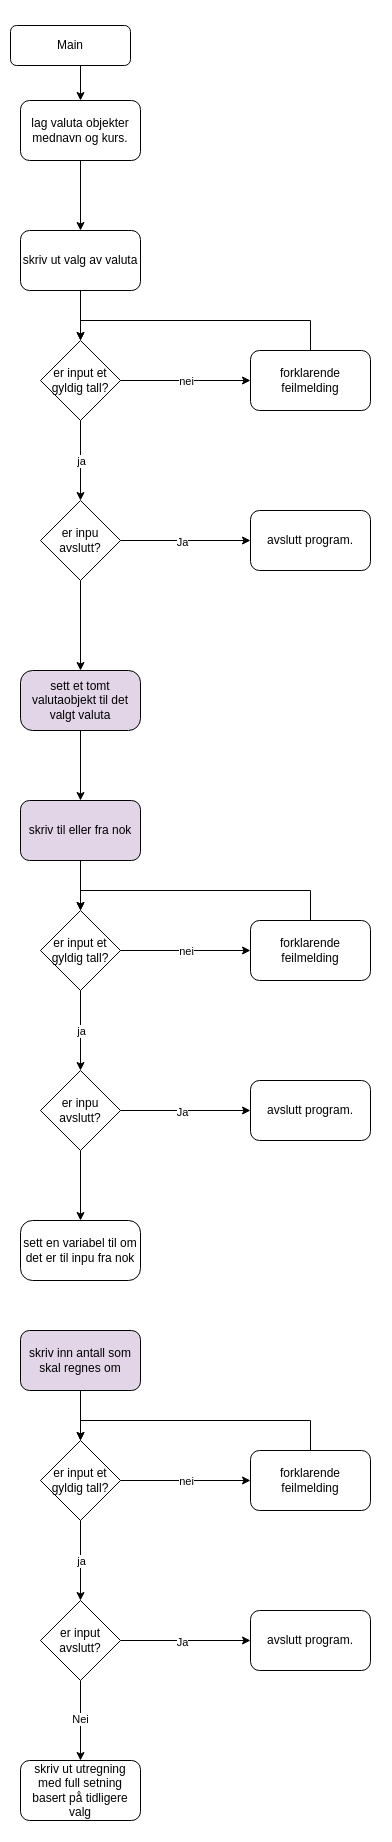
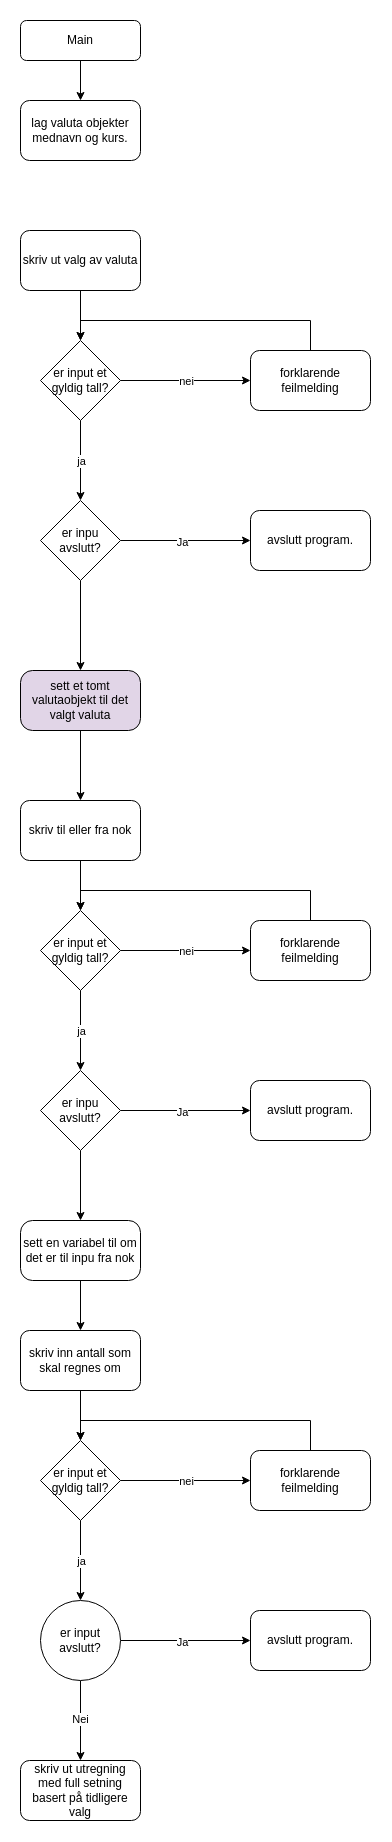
  <mxCell id="0" />
  <mxCell id="1" parent="0" />
  <mxCell id="2" style="edgeStyle=orthogonalEdgeStyle;rounded=0;orthogonalLoop=1;jettySize=auto;html=1;exitX=0.5;exitY=1;exitDx=0;exitDy=0;entryX=0.5;entryY=0;entryDx=0;entryDy=0;" edge="1" parent="1" source="3" target="5"><mxGeometry relative="1" as="geometry" /></mxCell>
- <mxCell id="3" value="Main" style="rounded=1;whiteSpace=wrap;html=1;fontSize=12;glass=0;strokeWidth=1;shadow=0;" parent="1" vertex="1"><mxGeometry x="10" y="25" width="120" height="40" as="geometry" /></mxCell>
- <mxCell id="4" style="edgeStyle=orthogonalEdgeStyle;rounded=0;orthogonalLoop=1;jettySize=auto;html=1;exitX=0.5;exitY=1;exitDx=0;exitDy=0;entryX=0.5;entryY=0;entryDx=0;entryDy=0;" edge="1" parent="1" source="5" target="7"><mxGeometry relative="1" as="geometry" /></mxCell>
+ <mxCell id="3" value="Main" style="rounded=1;whiteSpace=wrap;html=1;fontSize=12;glass=0;strokeWidth=1;shadow=0;" parent="1" vertex="1"><mxGeometry x="20" y="20" width="120" height="40" as="geometry" /></mxCell>
  <mxCell id="5" value="lag valuta objekter mednavn og kurs." style="rounded=1;whiteSpace=wrap;html=1;" vertex="1" parent="1"><mxGeometry x="20" y="100" width="120" height="60" as="geometry" /></mxCell>
  <mxCell id="6" style="edgeStyle=orthogonalEdgeStyle;rounded=0;orthogonalLoop=1;jettySize=auto;html=1;exitX=0.5;exitY=1;exitDx=0;exitDy=0;" edge="1" parent="1" source="7" target="8"><mxGeometry relative="1" as="geometry" /></mxCell>
  <mxCell id="7" value="skriv ut valg av valuta" style="rounded=1;whiteSpace=wrap;html=1;" vertex="1" parent="1"><mxGeometry x="20" y="230" width="120" height="60" as="geometry" /></mxCell>
  <mxCell id="8" value="er input et gyldig tall?" style="rhombus;whiteSpace=wrap;html=1;" vertex="1" parent="1"><mxGeometry x="40" y="340" width="80" height="80" as="geometry" /></mxCell>
  <mxCell id="9" value="" style="endArrow=classic;html=1;rounded=0;exitX=0.5;exitY=1;exitDx=0;exitDy=0;entryX=0.5;entryY=0;entryDx=0;entryDy=0;" edge="1" parent="1" source="8" target="18"><mxGeometry relative="1" as="geometry"><mxPoint x="320" y="430" as="sourcePoint" /><mxPoint x="80" y="480" as="targetPoint" /></mxGeometry></mxCell>
  <mxCell id="10" value="ja" style="edgeLabel;resizable=0;html=1;;align=center;verticalAlign=middle;" connectable="0" vertex="1" parent="9"><mxGeometry relative="1" as="geometry" /></mxCell>
  <mxCell id="11" value="" style="endArrow=classic;html=1;rounded=0;exitX=1;exitY=0.5;exitDx=0;exitDy=0;entryX=0;entryY=0.5;entryDx=0;entryDy=0;" edge="1" parent="1" source="8" target="14"><mxGeometry relative="1" as="geometry"><mxPoint x="320" y="430" as="sourcePoint" /><mxPoint x="230" y="380" as="targetPoint" /></mxGeometry></mxCell>
  <mxCell id="12" value="nei" style="edgeLabel;resizable=0;html=1;;align=center;verticalAlign=middle;" connectable="0" vertex="1" parent="11"><mxGeometry relative="1" as="geometry" /></mxCell>
  <mxCell id="13" style="edgeStyle=orthogonalEdgeStyle;rounded=0;orthogonalLoop=1;jettySize=auto;html=1;exitX=0.5;exitY=0;exitDx=0;exitDy=0;entryX=0.5;entryY=0;entryDx=0;entryDy=0;" edge="1" parent="1" source="14" target="8"><mxGeometry relative="1" as="geometry"><Array as="points"><mxPoint x="310" y="320" /><mxPoint x="80" y="320" /></Array></mxGeometry></mxCell>
  <mxCell id="14" value="forklarende feilmelding" style="rounded=1;whiteSpace=wrap;html=1;" vertex="1" parent="1"><mxGeometry x="250" y="350" width="120" height="60" as="geometry" /></mxCell>
  <mxCell id="15" style="edgeStyle=orthogonalEdgeStyle;rounded=0;orthogonalLoop=1;jettySize=auto;html=1;exitX=1;exitY=0.5;exitDx=0;exitDy=0;entryX=0;entryY=0.5;entryDx=0;entryDy=0;" edge="1" parent="1" source="18" target="19"><mxGeometry relative="1" as="geometry" /></mxCell>
  <mxCell id="16" value="Ja" style="edgeLabel;html=1;align=center;verticalAlign=middle;resizable=0;points=[];" vertex="1" connectable="0" parent="15"><mxGeometry x="-0.061" y="-1" relative="1" as="geometry"><mxPoint as="offset" /></mxGeometry></mxCell>
  <mxCell id="17" value="" style="edgeStyle=orthogonalEdgeStyle;rounded=0;orthogonalLoop=1;jettySize=auto;html=1;" edge="1" parent="1" source="18" target="21"><mxGeometry relative="1" as="geometry" /></mxCell>
  <mxCell id="18" value="er inpu avslutt?" style="rhombus;whiteSpace=wrap;html=1;" vertex="1" parent="1"><mxGeometry x="40" y="500" width="80" height="80" as="geometry" /></mxCell>
  <mxCell id="19" value="avslutt program." style="rounded=1;whiteSpace=wrap;html=1;" vertex="1" parent="1"><mxGeometry x="250" y="510" width="120" height="60" as="geometry" /></mxCell>
  <mxCell id="20" style="edgeStyle=orthogonalEdgeStyle;rounded=0;orthogonalLoop=1;jettySize=auto;html=1;exitX=0.5;exitY=1;exitDx=0;exitDy=0;entryX=0.5;entryY=0;entryDx=0;entryDy=0;" edge="1" parent="1" source="21" target="23"><mxGeometry relative="1" as="geometry" /></mxCell>
  <mxCell id="21" value="sett et tomt valutaobjekt til det valgt valuta" style="rounded=1;whiteSpace=wrap;html=1;arcSize=20;fillColor=#e1d5e7;" vertex="1" parent="1"><mxGeometry x="20" y="670" width="120" height="60" as="geometry" /></mxCell>
  <mxCell id="22" style="edgeStyle=orthogonalEdgeStyle;rounded=0;orthogonalLoop=1;jettySize=auto;html=1;exitX=0.5;exitY=1;exitDx=0;exitDy=0;" edge="1" parent="1" source="23" target="24"><mxGeometry relative="1" as="geometry" /></mxCell>
- <mxCell id="23" value="skriv til eller fra nok" style="rounded=1;whiteSpace=wrap;html=1;fillColor=#e1d5e7;" vertex="1" parent="1"><mxGeometry x="20" y="800" width="120" height="60" as="geometry" /></mxCell>
+ <mxCell id="23" value="skriv til eller fra nok" style="rounded=1;whiteSpace=wrap;html=1;" vertex="1" parent="1"><mxGeometry x="20" y="800" width="120" height="60" as="geometry" /></mxCell>
  <mxCell id="24" value="er input et gyldig tall?" style="rhombus;whiteSpace=wrap;html=1;" vertex="1" parent="1"><mxGeometry x="40" y="910" width="80" height="80" as="geometry" /></mxCell>
  <mxCell id="25" value="" style="endArrow=classic;html=1;rounded=0;exitX=0.5;exitY=1;exitDx=0;exitDy=0;entryX=0.5;entryY=0;entryDx=0;entryDy=0;" edge="1" parent="1" source="24" target="34"><mxGeometry relative="1" as="geometry"><mxPoint x="320" y="1000" as="sourcePoint" /><mxPoint x="80" y="1050" as="targetPoint" /></mxGeometry></mxCell>
  <mxCell id="26" value="ja" style="edgeLabel;resizable=0;html=1;;align=center;verticalAlign=middle;" connectable="0" vertex="1" parent="25"><mxGeometry relative="1" as="geometry" /></mxCell>
  <mxCell id="27" value="" style="endArrow=classic;html=1;rounded=0;exitX=1;exitY=0.5;exitDx=0;exitDy=0;entryX=0;entryY=0.5;entryDx=0;entryDy=0;" edge="1" parent="1" source="24" target="30"><mxGeometry relative="1" as="geometry"><mxPoint x="320" y="1000" as="sourcePoint" /><mxPoint x="230" y="950" as="targetPoint" /></mxGeometry></mxCell>
  <mxCell id="28" value="nei" style="edgeLabel;resizable=0;html=1;;align=center;verticalAlign=middle;" connectable="0" vertex="1" parent="27"><mxGeometry relative="1" as="geometry" /></mxCell>
  <mxCell id="29" style="edgeStyle=orthogonalEdgeStyle;rounded=0;orthogonalLoop=1;jettySize=auto;html=1;exitX=0.5;exitY=0;exitDx=0;exitDy=0;entryX=0.5;entryY=0;entryDx=0;entryDy=0;" edge="1" parent="1" source="30" target="24"><mxGeometry relative="1" as="geometry"><Array as="points"><mxPoint x="310" y="890" /><mxPoint x="80" y="890" /></Array></mxGeometry></mxCell>
  <mxCell id="30" value="forklarende feilmelding" style="rounded=1;whiteSpace=wrap;html=1;" vertex="1" parent="1"><mxGeometry x="250" y="920" width="120" height="60" as="geometry" /></mxCell>
  <mxCell id="31" style="edgeStyle=orthogonalEdgeStyle;rounded=0;orthogonalLoop=1;jettySize=auto;html=1;exitX=1;exitY=0.5;exitDx=0;exitDy=0;entryX=0;entryY=0.5;entryDx=0;entryDy=0;" edge="1" parent="1" source="34" target="35"><mxGeometry relative="1" as="geometry" /></mxCell>
  <mxCell id="32" value="Ja" style="edgeLabel;html=1;align=center;verticalAlign=middle;resizable=0;points=[];" vertex="1" connectable="0" parent="31"><mxGeometry x="-0.061" y="-1" relative="1" as="geometry"><mxPoint as="offset" /></mxGeometry></mxCell>
  <mxCell id="33" value="" style="edgeStyle=orthogonalEdgeStyle;rounded=0;orthogonalLoop=1;jettySize=auto;html=1;" edge="1" parent="1" source="34" target="37"><mxGeometry relative="1" as="geometry" /></mxCell>
  <mxCell id="34" value="er inpu avslutt?" style="rhombus;whiteSpace=wrap;html=1;" vertex="1" parent="1"><mxGeometry x="40" y="1070" width="80" height="80" as="geometry" /></mxCell>
  <mxCell id="35" value="avslutt program." style="rounded=1;whiteSpace=wrap;html=1;" vertex="1" parent="1"><mxGeometry x="250" y="1080" width="120" height="60" as="geometry" /></mxCell>
+ <mxCell id="36" style="edgeStyle=orthogonalEdgeStyle;rounded=0;orthogonalLoop=1;jettySize=auto;html=1;exitX=0.5;exitY=1;exitDx=0;exitDy=0;entryX=0.5;entryY=0;entryDx=0;entryDy=0;" edge="1" parent="1" source="37" target="39"><mxGeometry relative="1" as="geometry" /></mxCell>
  <mxCell id="37" value="sett en variabel til om det er til inpu fra nok" style="rounded=1;whiteSpace=wrap;html=1;arcSize=20;" vertex="1" parent="1"><mxGeometry x="20" y="1220" width="120" height="60" as="geometry" /></mxCell>
  <mxCell id="38" style="edgeStyle=orthogonalEdgeStyle;rounded=0;orthogonalLoop=1;jettySize=auto;html=1;exitX=0.5;exitY=1;exitDx=0;exitDy=0;" edge="1" parent="1" source="39" target="40"><mxGeometry relative="1" as="geometry" /></mxCell>
- <mxCell id="39" value="skriv inn antall som skal regnes om" style="rounded=1;whiteSpace=wrap;html=1;fillColor=#e1d5e7;" vertex="1" parent="1"><mxGeometry x="20" y="1330" width="120" height="60" as="geometry" /></mxCell>
+ <mxCell id="39" value="skriv inn antall som skal regnes om" style="rounded=1;whiteSpace=wrap;html=1;" vertex="1" parent="1"><mxGeometry x="20" y="1330" width="120" height="60" as="geometry" /></mxCell>
  <mxCell id="40" value="er input et gyldig tall?" style="rhombus;whiteSpace=wrap;html=1;" vertex="1" parent="1"><mxGeometry x="40" y="1440" width="80" height="80" as="geometry" /></mxCell>
  <mxCell id="41" value="" style="endArrow=classic;html=1;rounded=0;exitX=0.5;exitY=1;exitDx=0;exitDy=0;entryX=0.5;entryY=0;entryDx=0;entryDy=0;" edge="1" parent="1" source="40" target="51"><mxGeometry relative="1" as="geometry"><mxPoint x="320" y="1530" as="sourcePoint" /><mxPoint x="80" y="1580" as="targetPoint" /></mxGeometry></mxCell>
  <mxCell id="42" value="ja" style="edgeLabel;resizable=0;html=1;;align=center;verticalAlign=middle;" connectable="0" vertex="1" parent="41"><mxGeometry relative="1" as="geometry" /></mxCell>
  <mxCell id="43" value="" style="endArrow=classic;html=1;rounded=0;exitX=1;exitY=0.5;exitDx=0;exitDy=0;entryX=0;entryY=0.5;entryDx=0;entryDy=0;" edge="1" parent="1" source="40" target="46"><mxGeometry relative="1" as="geometry"><mxPoint x="320" y="1530" as="sourcePoint" /><mxPoint x="230" y="1480" as="targetPoint" /></mxGeometry></mxCell>
  <mxCell id="44" value="nei" style="edgeLabel;resizable=0;html=1;;align=center;verticalAlign=middle;" connectable="0" vertex="1" parent="43"><mxGeometry relative="1" as="geometry" /></mxCell>
  <mxCell id="45" style="edgeStyle=orthogonalEdgeStyle;rounded=0;orthogonalLoop=1;jettySize=auto;html=1;exitX=0.5;exitY=0;exitDx=0;exitDy=0;entryX=0.5;entryY=0;entryDx=0;entryDy=0;" edge="1" parent="1" source="46" target="40"><mxGeometry relative="1" as="geometry"><Array as="points"><mxPoint x="310" y="1420" /><mxPoint x="80" y="1420" /></Array></mxGeometry></mxCell>
  <mxCell id="46" value="forklarende feilmelding" style="rounded=1;whiteSpace=wrap;html=1;" vertex="1" parent="1"><mxGeometry x="250" y="1450" width="120" height="60" as="geometry" /></mxCell>
  <mxCell id="47" style="edgeStyle=orthogonalEdgeStyle;rounded=0;orthogonalLoop=1;jettySize=auto;html=1;exitX=1;exitY=0.5;exitDx=0;exitDy=0;entryX=0;entryY=0.5;entryDx=0;entryDy=0;" edge="1" parent="1" source="51" target="52"><mxGeometry relative="1" as="geometry" /></mxCell>
  <mxCell id="48" value="Ja" style="edgeLabel;html=1;align=center;verticalAlign=middle;resizable=0;points=[];" vertex="1" connectable="0" parent="47"><mxGeometry x="-0.061" y="-1" relative="1" as="geometry"><mxPoint as="offset" /></mxGeometry></mxCell>
  <mxCell id="49" style="edgeStyle=orthogonalEdgeStyle;rounded=0;orthogonalLoop=1;jettySize=auto;html=1;exitX=0.5;exitY=1;exitDx=0;exitDy=0;" edge="1" parent="1" source="51"><mxGeometry relative="1" as="geometry"><mxPoint x="80" y="1760" as="targetPoint" /></mxGeometry></mxCell>
  <mxCell id="50" value="Nei" style="edgeLabel;html=1;align=center;verticalAlign=middle;resizable=0;points=[];" vertex="1" connectable="0" parent="49"><mxGeometry x="-0.045" y="-1" relative="1" as="geometry"><mxPoint as="offset" /></mxGeometry></mxCell>
- <mxCell id="51" value="er input avslutt?" style="rhombus;whiteSpace=wrap;html=1;" vertex="1" parent="1"><mxGeometry x="40" y="1600" width="80" height="80" as="geometry" /></mxCell>
+ <mxCell id="51" value="er input avslutt?" style="ellipse;whiteSpace=wrap;html=1;" vertex="1" parent="1"><mxGeometry x="40" y="1600" width="80" height="80" as="geometry" /></mxCell>
  <mxCell id="52" value="avslutt program." style="rounded=1;whiteSpace=wrap;html=1;" vertex="1" parent="1"><mxGeometry x="250" y="1610" width="120" height="60" as="geometry" /></mxCell>
  <mxCell id="53" value="skriv ut utregning med full setning basert på tidligere valg" style="rounded=1;whiteSpace=wrap;html=1;" vertex="1" parent="1"><mxGeometry x="20" y="1760" width="120" height="60" as="geometry" /></mxCell>
